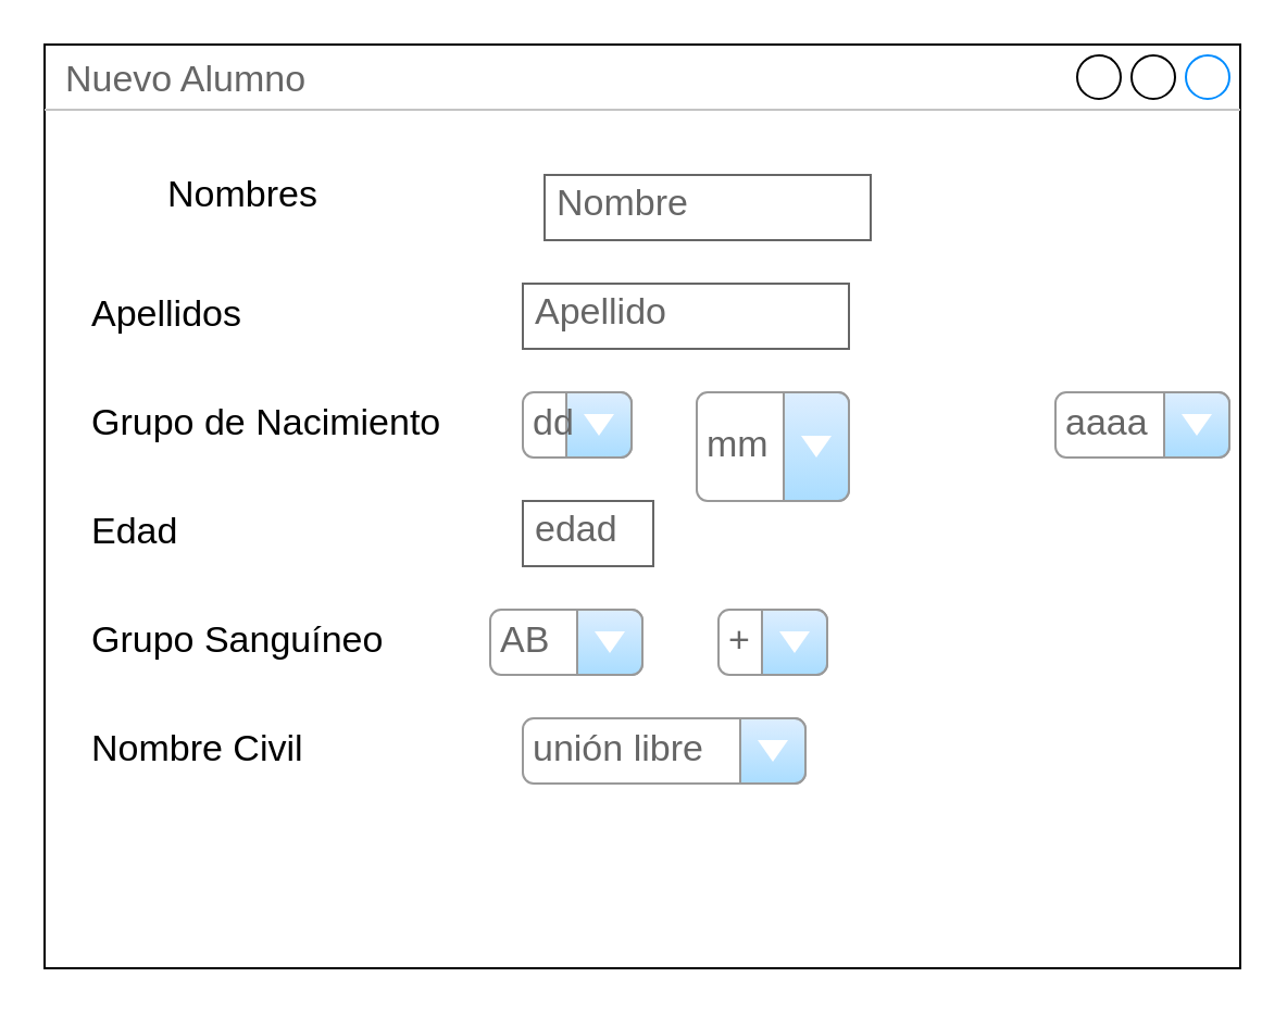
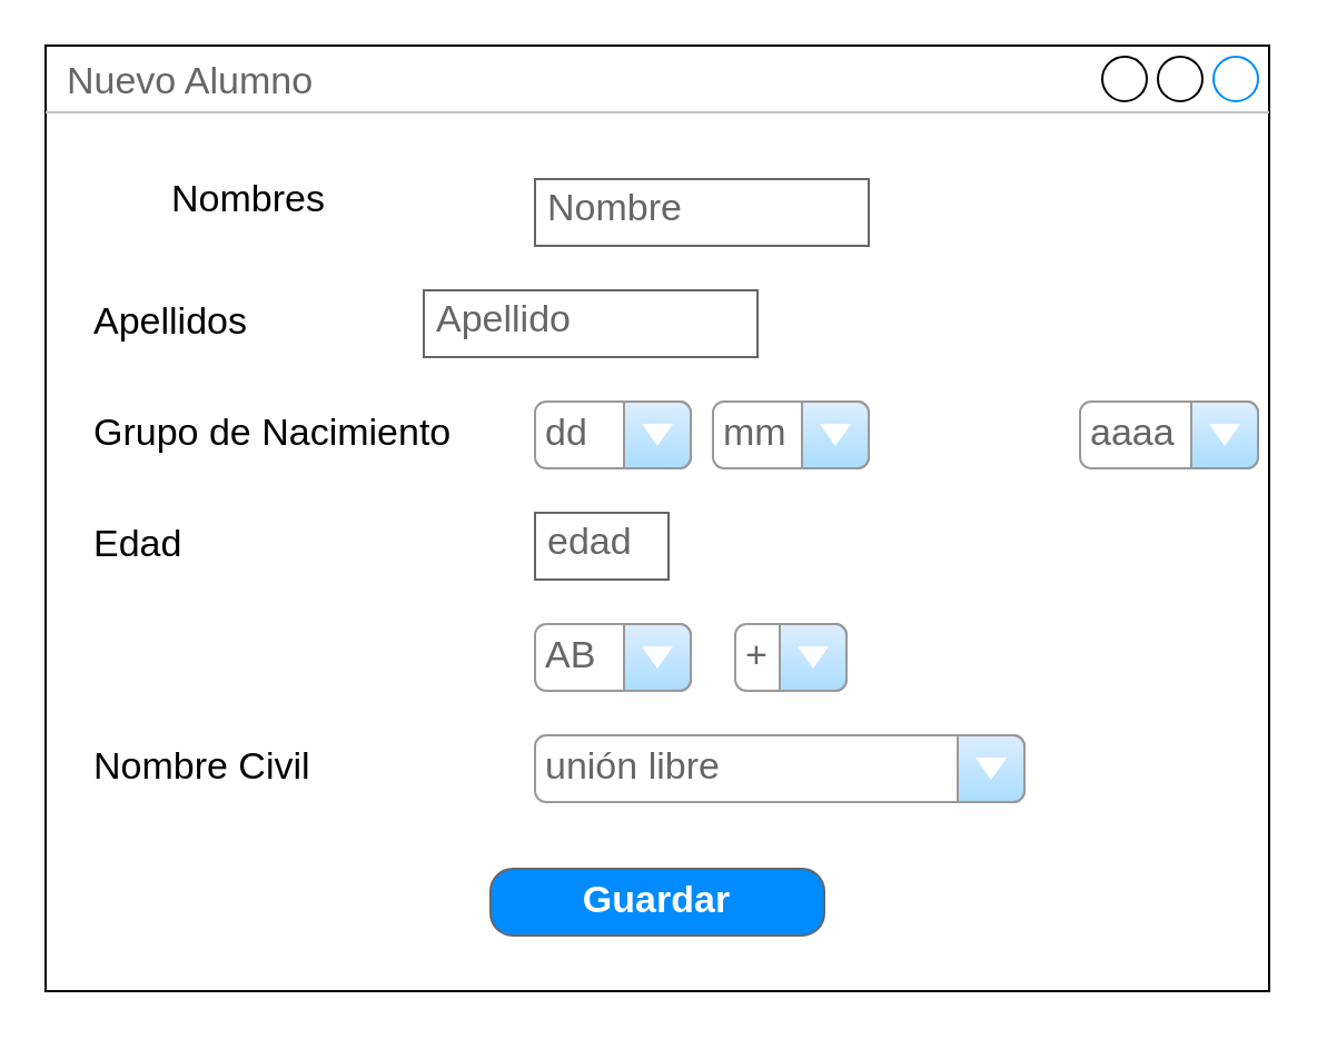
  <mxCell id="0" />
  <mxCell id="1" parent="0" />
  <mxCell id="2" value="Nuevo Alumno" style="strokeWidth=1;shadow=0;dashed=0;align=center;html=1;shape=mxgraph.mockup.containers.window;align=left;verticalAlign=top;spacingLeft=8;strokeColor2=#008cff;strokeColor3=#c4c4c4;fontColor=#666666;mainText=;fontSize=17;labelBackgroundColor=none;whiteSpace=wrap;" vertex="1" parent="1"><mxGeometry width="550" height="425" as="geometry" x="20" y="20" /></mxCell>
- <mxCell id="3" value="Nombre" style="strokeWidth=1;shadow=0;dashed=0;align=center;html=1;shape=mxgraph.mockup.text.textBox;fontColor=#666666;align=left;fontSize=17;spacingLeft=4;spacingTop=-3;whiteSpace=wrap;strokeColor=#666666;mainText=" vertex="1" parent="1"><mxGeometry x="250" y="80" width="150" height="30" as="geometry" /></mxCell>
- <mxCell id="4" value="Apellido" style="strokeWidth=1;shadow=0;dashed=0;align=center;html=1;shape=mxgraph.mockup.text.textBox;fontColor=#666666;align=left;fontSize=17;spacingLeft=4;spacingTop=-3;whiteSpace=wrap;strokeColor=#666666;mainText=" vertex="1" parent="1"><mxGeometry x="240" y="130" width="150" height="30" as="geometry" /></mxCell>
- <mxCell id="5" value="dd" style="strokeWidth=1;shadow=0;dashed=0;align=center;html=1;shape=mxgraph.mockup.forms.comboBox;strokeColor=#999999;fillColor=#ddeeff;align=left;fillColor2=#aaddff;mainText=;fontColor=#666666;fontSize=17;spacingLeft=3;" vertex="1" parent="1"><mxGeometry x="240" y="180" width="50" height="30" as="geometry" /></mxCell>
- <mxCell id="6" value="mm" style="strokeWidth=1;shadow=0;dashed=0;align=center;html=1;shape=mxgraph.mockup.forms.comboBox;strokeColor=#999999;fillColor=#ddeeff;align=left;fillColor2=#aaddff;mainText=;fontColor=#666666;fontSize=17;spacingLeft=3;" vertex="1" parent="1"><mxGeometry x="320" y="180" width="70" height="50" as="geometry" /></mxCell>
+ <mxCell id="3" value="Nombre" style="strokeWidth=1;shadow=0;dashed=0;align=center;html=1;shape=mxgraph.mockup.text.textBox;fontColor=#666666;align=left;fontSize=17;spacingLeft=4;spacingTop=-3;whiteSpace=wrap;strokeColor=#666666;mainText=" vertex="1" parent="1"><mxGeometry x="240" y="80" width="150" height="30" as="geometry" /></mxCell>
+ <mxCell id="4" value="Apellido" style="strokeWidth=1;shadow=0;dashed=0;align=center;html=1;shape=mxgraph.mockup.text.textBox;fontColor=#666666;align=left;fontSize=17;spacingLeft=4;spacingTop=-3;whiteSpace=wrap;strokeColor=#666666;mainText=" vertex="1" parent="1"><mxGeometry x="190" y="130" width="150" height="30" as="geometry" /></mxCell>
+ <mxCell id="5" value="dd" style="strokeWidth=1;shadow=0;dashed=0;align=center;html=1;shape=mxgraph.mockup.forms.comboBox;strokeColor=#999999;fillColor=#ddeeff;align=left;fillColor2=#aaddff;mainText=;fontColor=#666666;fontSize=17;spacingLeft=3;" vertex="1" parent="1"><mxGeometry x="240" y="180" width="70" height="30" as="geometry" /></mxCell>
+ <mxCell id="6" value="mm" style="strokeWidth=1;shadow=0;dashed=0;align=center;html=1;shape=mxgraph.mockup.forms.comboBox;strokeColor=#999999;fillColor=#ddeeff;align=left;fillColor2=#aaddff;mainText=;fontColor=#666666;fontSize=17;spacingLeft=3;" vertex="1" parent="1"><mxGeometry x="320" y="180" width="70" height="30" as="geometry" /></mxCell>
  <mxCell id="7" value="aaaa" style="strokeWidth=1;shadow=0;dashed=0;align=center;html=1;shape=mxgraph.mockup.forms.comboBox;strokeColor=#999999;fillColor=#ddeeff;align=left;fillColor2=#aaddff;mainText=;fontColor=#666666;fontSize=17;spacingLeft=3;" vertex="1" parent="1"><mxGeometry x="485" y="180" width="80" height="30" as="geometry" /></mxCell>
  <mxCell id="8" value="edad" style="strokeWidth=1;shadow=0;dashed=0;align=center;html=1;shape=mxgraph.mockup.text.textBox;fontColor=#666666;align=left;fontSize=17;spacingLeft=4;spacingTop=-3;whiteSpace=wrap;strokeColor=#666666;mainText=" vertex="1" parent="1"><mxGeometry x="240" y="230" width="60" height="30" as="geometry" /></mxCell>
- <mxCell id="9" value="AB" style="strokeWidth=1;shadow=0;dashed=0;align=center;html=1;shape=mxgraph.mockup.forms.comboBox;strokeColor=#999999;fillColor=#ddeeff;align=left;fillColor2=#aaddff;mainText=;fontColor=#666666;fontSize=17;spacingLeft=3;" vertex="1" parent="1"><mxGeometry x="225" y="280" width="70" height="30" as="geometry" /></mxCell>
+ <mxCell id="9" value="AB" style="strokeWidth=1;shadow=0;dashed=0;align=center;html=1;shape=mxgraph.mockup.forms.comboBox;strokeColor=#999999;fillColor=#ddeeff;align=left;fillColor2=#aaddff;mainText=;fontColor=#666666;fontSize=17;spacingLeft=3;" vertex="1" parent="1"><mxGeometry x="240" y="280" width="70" height="30" as="geometry" /></mxCell>
  <mxCell id="10" value="+" style="strokeWidth=1;shadow=0;dashed=0;align=center;html=1;shape=mxgraph.mockup.forms.comboBox;strokeColor=#999999;fillColor=#ddeeff;align=left;fillColor2=#aaddff;mainText=;fontColor=#666666;fontSize=17;spacingLeft=3;" vertex="1" parent="1"><mxGeometry x="330" y="280" width="50" height="30" as="geometry" /></mxCell>
- <mxCell id="11" value="unión libre" style="strokeWidth=1;shadow=0;dashed=0;align=center;html=1;shape=mxgraph.mockup.forms.comboBox;strokeColor=#999999;fillColor=#ddeeff;align=left;fillColor2=#aaddff;mainText=;fontColor=#666666;fontSize=17;spacingLeft=3;" vertex="1" parent="1"><mxGeometry x="240" y="330" width="130" height="30" as="geometry" /></mxCell>
+ <mxCell id="11" value="unión libre" style="strokeWidth=1;shadow=0;dashed=0;align=center;html=1;shape=mxgraph.mockup.forms.comboBox;strokeColor=#999999;fillColor=#ddeeff;align=left;fillColor2=#aaddff;mainText=;fontColor=#666666;fontSize=17;spacingLeft=3;" vertex="1" parent="1"><mxGeometry x="240" y="330" width="220" height="30" as="geometry" /></mxCell>
  <mxCell id="12" value="Nombres" style="text;html=1;strokeColor=none;fillColor=none;align=left;verticalAlign=middle;whiteSpace=wrap;rounded=0;fontSize=17;fontStyle=0" vertex="1" parent="1"><mxGeometry x="75" y="75" width="120" height="30" as="geometry" /></mxCell>
  <mxCell id="13" value="Apellidos" style="text;html=1;strokeColor=none;fillColor=none;align=left;verticalAlign=middle;whiteSpace=wrap;rounded=0;fontSize=17;fontStyle=0" vertex="1" parent="1"><mxGeometry x="40" y="130" width="120" height="30" as="geometry" /></mxCell>
  <mxCell id="14" value="Grupo de Nacimiento" style="text;html=1;strokeColor=none;fillColor=none;align=left;verticalAlign=middle;whiteSpace=wrap;rounded=0;fontSize=17;fontStyle=0" vertex="1" parent="1"><mxGeometry x="40" y="180" width="170" height="30" as="geometry" /></mxCell>
  <mxCell id="15" value="Edad" style="text;html=1;strokeColor=none;fillColor=none;align=left;verticalAlign=middle;whiteSpace=wrap;rounded=0;fontSize=17;fontStyle=0" vertex="1" parent="1"><mxGeometry x="40" y="230" width="120" height="30" as="geometry" /></mxCell>
- <mxCell id="16" value="Grupo Sanguíneo" style="text;html=1;strokeColor=none;fillColor=none;align=left;verticalAlign=middle;whiteSpace=wrap;rounded=0;fontSize=17;fontStyle=0" vertex="1" parent="1"><mxGeometry x="40" y="280" width="140" height="30" as="geometry" /></mxCell>
  <mxCell id="17" value="Nombre Civil" style="text;html=1;strokeColor=none;fillColor=none;align=left;verticalAlign=middle;whiteSpace=wrap;rounded=0;fontSize=17;fontStyle=0" vertex="1" parent="1"><mxGeometry x="40" y="330" width="120" height="30" as="geometry" /></mxCell>
+ <mxCell id="18" value="Guardar" style="strokeWidth=1;shadow=0;dashed=0;align=center;html=1;shape=mxgraph.mockup.buttons.button;strokeColor=#666666;fontColor=#ffffff;mainText=;buttonStyle=round;fontSize=17;fontStyle=1;fillColor=#008cff;whiteSpace=wrap;" vertex="1" parent="1"><mxGeometry x="220" y="390" width="150" height="30" as="geometry" /></mxCell>
